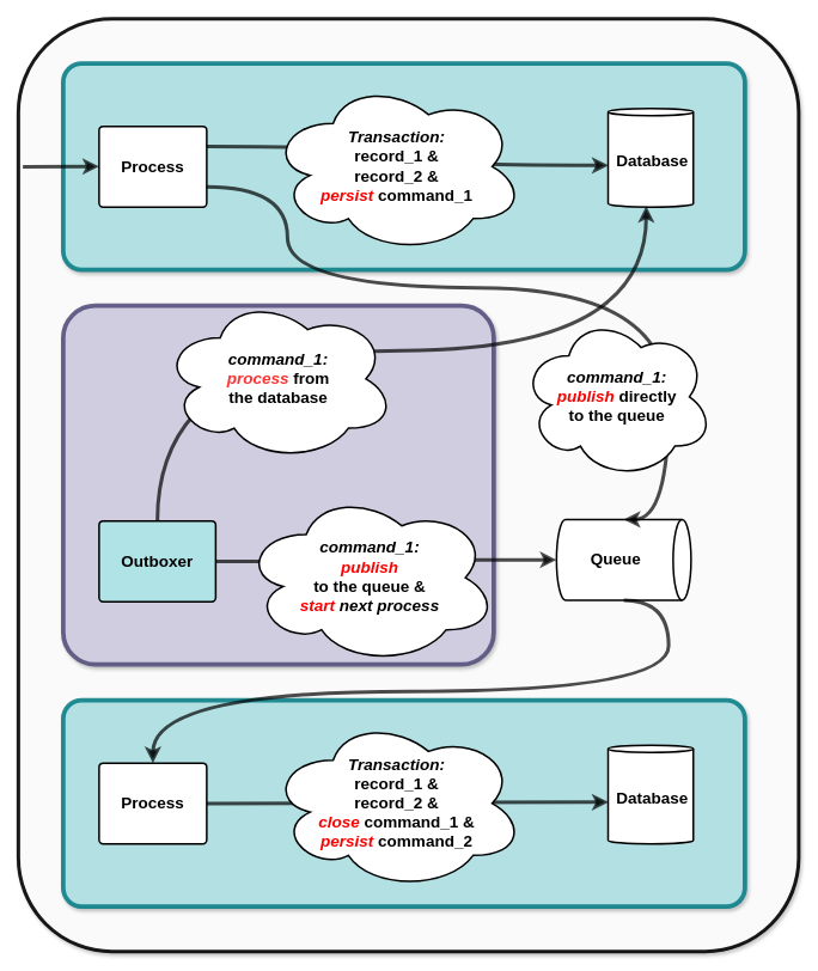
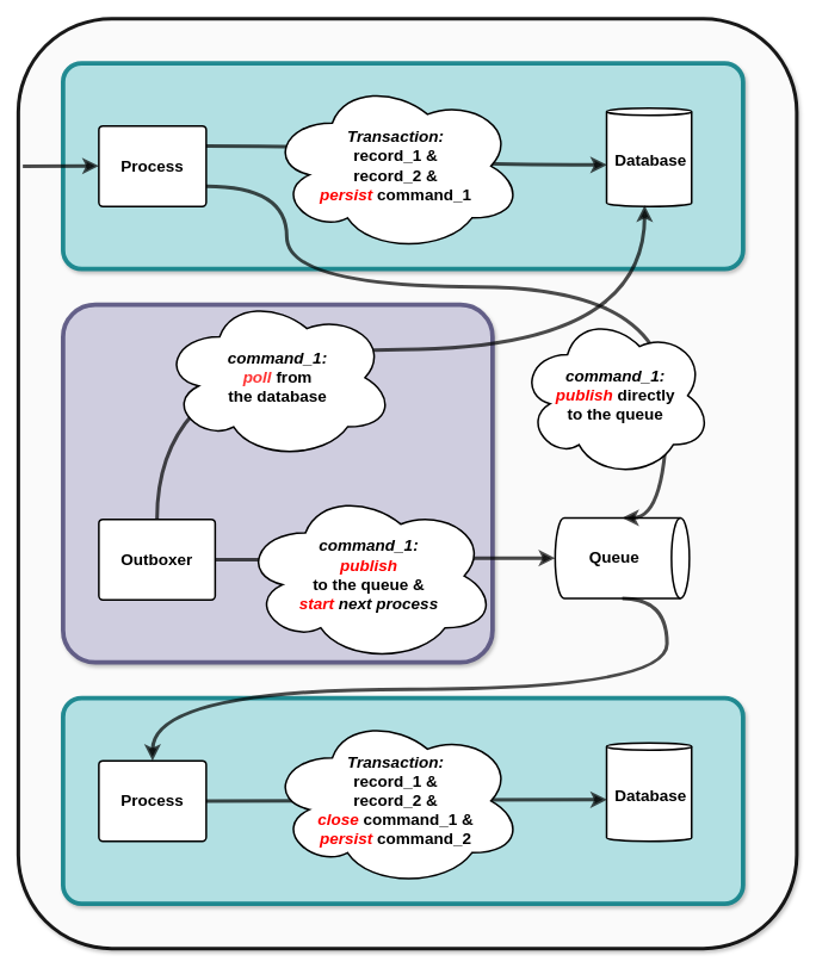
  <mxCell id="0" />
  <mxCell id="1" style="" parent="0" />
  <mxCell id="2" value="" style="rounded=1;whiteSpace=wrap;html=1;fontFamily=Helvetica;fontSize=11;fontColor=#000000;labelBackgroundColor=default;resizable=1;fillColor=#FFFFFF;opacity=90;strokeColor=#000000;strokeWidth=4;align=center;verticalAlign=middle;arcSize=12;movable=1;rotatable=1;deletable=1;editable=1;connectable=1;shadow=1;" parent="1" vertex="1"><mxGeometry x="20" y="20" width="870" height="1040" as="geometry" /></mxCell>
  <mxCell id="3" value="" style="group" parent="1" vertex="1" connectable="0"><mxGeometry x="25" y="20" width="845" height="310" as="geometry" /></mxCell>
  <mxCell id="4" value="" style="rounded=1;whiteSpace=wrap;html=1;shadow=1;opacity=90;fontSize=20;verticalAlign=top;fillColor=#b0e3e6;strokeColor=#0e8088;spacing=0;arcSize=9;strokeWidth=5;spacingTop=10;spacingLeft=10;spacingRight=10;" parent="3" vertex="1"><mxGeometry x="45" y="50" width="760" height="230" as="geometry" /></mxCell>
  <mxCell id="5" value="" style="group" parent="3" vertex="1" connectable="0"><mxGeometry x="5" y="10" width="840" height="310" as="geometry" /></mxCell>
  <mxCell id="6" value="Database" style="html=1;overflow=block;blockSpacing=1;whiteSpace=wrap;shape=cylinder3;size=4;anchorPointDirection=0;boundedLbl=1;fontSize=18;spacing=9;strokeColor=#000000;rounded=1;absoluteArcSize=1;arcSize=9;fillColor=#FFFFFF;strokeWidth=2;lucidId=YW3Kp418ABGM;fontColor=#000000;movable=1;resizable=1;rotatable=1;deletable=1;editable=1;locked=0;connectable=1;align=center;verticalAlign=middle;fontFamily=Helvetica;fontStyle=1;" parent="5" vertex="1"><mxGeometry x="647.5" y="90" width="95" height="110" as="geometry" /></mxCell>
  <mxCell id="7" value="Process" style="html=1;overflow=block;blockSpacing=1;whiteSpace=wrap;fontSize=18;spacing=9;rounded=1;absoluteArcSize=1;arcSize=9;strokeWidth=2;lucidId=YW3KcYp1MhGA;movable=1;resizable=1;rotatable=1;deletable=1;editable=1;locked=0;connectable=1;fillColor=#FFFFFF;fontColor=#000000;strokeColor=#000000;align=center;verticalAlign=middle;fontFamily=Helvetica;fontStyle=1;" parent="3" vertex="1"><mxGeometry x="85" y="120" width="120" height="90" as="geometry" /></mxCell>
  <mxCell id="8" value="" style="html=1;jettySize=18;whiteSpace=wrap;fontSize=11;strokeColor=#000000;strokeOpacity=100;strokeWidth=4;rounded=1;arcSize=12;edgeStyle=orthogonalEdgeStyle;startArrow=none;endArrow=classic;endFill=1;entryX=0.004;entryY=0.578;entryPerimeter=0;lucidId=YW3KZ0~PzFLt;movable=1;resizable=1;rotatable=1;deletable=1;editable=1;locked=0;connectable=1;entryDx=0;entryDy=0;opacity=70;align=center;verticalAlign=middle;fontFamily=Helvetica;fontColor=#000000;labelBackgroundColor=default;curved=1;exitX=1;exitY=0.25;exitDx=0;exitDy=0;" parent="3" source="7" target="6" edge="1"><mxGeometry width="100" height="100" relative="1" as="geometry"><mxPoint x="215" y="240" as="sourcePoint" /><mxPoint x="386.88" y="163.288" as="targetPoint" /></mxGeometry></mxCell>
  <mxCell id="9" value="&lt;i&gt;Transaction:&lt;/i&gt;&lt;br&gt;record_1 &amp;amp;&lt;br&gt;record_2 &amp;amp;&lt;br&gt;&lt;i&gt;&lt;font color=&quot;#ff0000&quot;&gt;persist&lt;/font&gt;&lt;/i&gt; command_1" style="html=1;overflow=block;blockSpacing=1;whiteSpace=wrap;ellipse;shape=cloud;fontSize=18;spacing=9;strokeColor=#000000;strokeOpacity=100;fillOpacity=100;rounded=1;absoluteArcSize=1;arcSize=9;fillColor=#FFFFFF;strokeWidth=2;lucidId=YW3KfiS4kU.2;movable=1;resizable=1;rotatable=1;deletable=1;editable=1;locked=0;connectable=1;align=center;verticalAlign=middle;fontFamily=Helvetica;fontColor=#000000;fontStyle=1;" parent="3" vertex="1"><mxGeometry x="275" y="68.38" width="283.75" height="193.24" as="geometry" /></mxCell>
  <mxCell id="10" value="" style="endArrow=classic;html=1;rounded=1;opacity=70;strokeColor=#000000;strokeWidth=4;align=center;verticalAlign=middle;arcSize=12;fontFamily=Helvetica;fontSize=11;fontColor=#000000;labelBackgroundColor=default;resizable=1;startArrow=none;endFill=1;curved=0;" parent="3" edge="1"><mxGeometry width="50" height="50" relative="1" as="geometry"><mxPoint y="165.12" as="sourcePoint" /><mxPoint x="85" y="164.73" as="targetPoint" /></mxGeometry></mxCell>
  <mxCell id="11" value="" style="group" parent="1" vertex="1" connectable="0"><mxGeometry x="25" y="730" width="845" height="310" as="geometry" /></mxCell>
  <mxCell id="12" value="" style="rounded=1;whiteSpace=wrap;html=1;shadow=1;opacity=90;fontSize=20;verticalAlign=top;fillColor=#b0e3e6;strokeColor=#0e8088;spacing=0;arcSize=9;strokeWidth=5;spacingTop=10;spacingLeft=10;spacingRight=10;" parent="11" vertex="1"><mxGeometry x="45" y="50" width="760" height="230" as="geometry" /></mxCell>
  <mxCell id="13" value="Process" style="html=1;overflow=block;blockSpacing=1;whiteSpace=wrap;fontSize=18;spacing=9;rounded=1;absoluteArcSize=1;arcSize=9;strokeWidth=2;lucidId=YW3KcYp1MhGA;movable=1;resizable=1;rotatable=1;deletable=1;editable=1;locked=0;connectable=1;fillColor=#FFFFFF;fontColor=#000000;strokeColor=#000000;align=center;verticalAlign=middle;fontFamily=Helvetica;fontStyle=1;" parent="11" vertex="1"><mxGeometry x="85" y="120" width="120" height="90" as="geometry" /></mxCell>
  <mxCell id="14" value="" style="html=1;jettySize=18;whiteSpace=wrap;fontSize=11;strokeColor=#000000;strokeOpacity=100;strokeWidth=4;rounded=1;arcSize=12;edgeStyle=orthogonalEdgeStyle;startArrow=none;endArrow=classic;endFill=1;entryX=0.004;entryY=0.578;entryPerimeter=0;lucidId=YW3KZ0~PzFLt;movable=1;resizable=1;rotatable=1;deletable=1;editable=1;locked=0;connectable=1;entryDx=0;entryDy=0;opacity=70;align=center;verticalAlign=middle;fontFamily=Helvetica;fontColor=#000000;labelBackgroundColor=default;curved=1;exitX=1;exitY=0.5;exitDx=0;exitDy=0;" parent="11" source="13" target="16" edge="1"><mxGeometry width="100" height="100" relative="1" as="geometry"><mxPoint x="215" y="240" as="sourcePoint" /><mxPoint x="386.88" y="163.288" as="targetPoint" /></mxGeometry></mxCell>
  <mxCell id="15" value="&lt;i&gt;Transaction:&lt;/i&gt;&lt;br&gt;record_1 &amp;amp;&lt;br&gt;record_2 &amp;amp;&lt;br&gt;&lt;i&gt;&lt;font color=&quot;#ff0000&quot;&gt;close &lt;/font&gt;&lt;/i&gt;command_1 &amp;amp;&lt;br&gt;&lt;i&gt;&lt;font color=&quot;#ff0000&quot;&gt;persist&lt;/font&gt;&lt;/i&gt; command_2" style="html=1;overflow=block;blockSpacing=1;whiteSpace=wrap;ellipse;shape=cloud;fontSize=18;spacing=9;strokeColor=#000000;strokeOpacity=100;fillOpacity=100;rounded=1;absoluteArcSize=1;arcSize=9;fillColor=#FFFFFF;strokeWidth=2;lucidId=YW3KfiS4kU.2;movable=1;resizable=1;rotatable=1;deletable=1;editable=1;locked=0;connectable=1;align=center;verticalAlign=middle;fontFamily=Helvetica;fontColor=#000000;fontStyle=1;" parent="11" vertex="1"><mxGeometry x="275" y="68.38" width="283.75" height="193.24" as="geometry" /></mxCell>
  <mxCell id="16" value="Database" style="html=1;overflow=block;blockSpacing=1;whiteSpace=wrap;shape=cylinder3;size=4;anchorPointDirection=0;boundedLbl=1;fontSize=18;spacing=9;strokeColor=#000000;rounded=1;absoluteArcSize=1;arcSize=9;fillColor=#FFFFFF;strokeWidth=2;lucidId=YW3Kp418ABGM;fontColor=#000000;movable=1;resizable=1;rotatable=1;deletable=1;editable=1;locked=0;connectable=1;align=center;verticalAlign=middle;fontFamily=Helvetica;fontStyle=1;" parent="11" vertex="1"><mxGeometry x="652.5" y="100" width="95" height="110" as="geometry" /></mxCell>
  <mxCell id="17" value="" style="rounded=1;whiteSpace=wrap;html=1;shadow=1;opacity=90;fontSize=20;verticalAlign=top;fillColor=#d0cee2;strokeColor=#56517e;spacing=0;arcSize=9;strokeWidth=5;spacingTop=10;spacingLeft=10;spacingRight=10;" parent="1" vertex="1"><mxGeometry x="70" y="340" width="480" height="400" as="geometry" /></mxCell>
- <mxCell id="18" value="Outboxer" style="html=1;overflow=block;blockSpacing=1;whiteSpace=wrap;fontSize=18;spacing=9;rounded=1;absoluteArcSize=1;arcSize=9;strokeWidth=2;lucidId=YW3KcYp1MhGA;movable=1;resizable=1;rotatable=1;deletable=1;editable=1;locked=0;connectable=1;fillColor=#b0e3e6;fontColor=#000000;strokeColor=#000000;align=center;verticalAlign=middle;fontFamily=Helvetica;fontStyle=1;" parent="1" vertex="1"><mxGeometry x="110" y="580" width="130" height="90" as="geometry" /></mxCell>
+ <mxCell id="18" value="Outboxer" style="html=1;overflow=block;blockSpacing=1;whiteSpace=wrap;fontSize=18;spacing=9;rounded=1;absoluteArcSize=1;arcSize=9;strokeWidth=2;lucidId=YW3KcYp1MhGA;movable=1;resizable=1;rotatable=1;deletable=1;editable=1;locked=0;connectable=1;fillColor=#FFFFFF;fontColor=#000000;strokeColor=#000000;align=center;verticalAlign=middle;fontFamily=Helvetica;fontStyle=1;" parent="1" vertex="1"><mxGeometry x="110" y="580" width="130" height="90" as="geometry" /></mxCell>
  <mxCell id="19" value="Queue" style="html=1;overflow=block;blockSpacing=1;whiteSpace=wrap;shape=cylinder3;direction=south;size=10;anchorPointDirection=0;boundedLbl=1;fontSize=18;spacing=9;strokeColor=#000000;rounded=1;absoluteArcSize=1;arcSize=9;fillColor=#FFFFFF;strokeWidth=2;lucidId=YW3Kj~0P2WnY;fontColor=#000000;movable=1;resizable=1;rotatable=1;deletable=1;editable=1;locked=0;connectable=1;align=center;verticalAlign=middle;fontFamily=Helvetica;fontStyle=1;" parent="1" vertex="1"><mxGeometry x="620" y="578.38" width="150" height="90" as="geometry" /></mxCell>
  <mxCell id="20" value="" style="html=1;jettySize=18;whiteSpace=wrap;fontSize=11;strokeColor=#000000;strokeOpacity=100;strokeWidth=4;rounded=1;arcSize=12;edgeStyle=orthogonalEdgeStyle;startArrow=none;endArrow=classic;endFill=1;lucidId=YW3KZ0~PzFLt;movable=1;resizable=1;rotatable=1;deletable=1;editable=1;locked=0;connectable=1;opacity=70;align=center;verticalAlign=middle;fontFamily=Helvetica;fontColor=#000000;labelBackgroundColor=default;curved=1;entryX=0;entryY=0.5;entryDx=0;entryDy=0;entryPerimeter=0;" parent="1" target="19" edge="1"><mxGeometry width="100" height="100" relative="1" as="geometry"><mxPoint x="240" y="625" as="sourcePoint" /><mxPoint x="480" y="985" as="targetPoint" /></mxGeometry></mxCell>
  <mxCell id="21" value="&lt;i&gt;command_1:&lt;/i&gt;&lt;br&gt;&lt;i&gt;&lt;font color=&quot;#ff0000&quot;&gt;publish&lt;/font&gt;&lt;/i&gt;&lt;br&gt;to the queue &amp;amp;&lt;br&gt;&lt;i&gt;&lt;font color=&quot;#ff0000&quot;&gt;start&amp;nbsp;&lt;/font&gt;next process&lt;/i&gt;" style="html=1;overflow=block;blockSpacing=1;whiteSpace=wrap;ellipse;shape=cloud;fontSize=18;spacing=9;strokeColor=#000000;strokeOpacity=100;fillOpacity=100;rounded=1;absoluteArcSize=1;arcSize=9;fillColor=#FFFFFF;strokeWidth=2;lucidId=YW3KfiS4kU.2;movable=1;resizable=1;rotatable=1;deletable=1;editable=1;locked=0;connectable=1;align=center;verticalAlign=middle;fontFamily=Helvetica;fontColor=#000000;fontStyle=1;" parent="1" vertex="1"><mxGeometry x="270" y="546.76" width="283.75" height="193.24" as="geometry" /></mxCell>
  <mxCell id="22" style="edgeStyle=orthogonalEdgeStyle;html=1;exitX=0.5;exitY=0;exitDx=0;exitDy=0;fontColor=#000000;strokeColor=#000000;strokeWidth=4;arcSize=12;startArrow=none;endFill=1;opacity=70;curved=1;" parent="1" source="18" edge="1"><mxGeometry relative="1" as="geometry"><mxPoint x="720" y="229" as="targetPoint" /><Array as="points"><mxPoint x="175" y="390" /><mxPoint x="720" y="390" /></Array></mxGeometry></mxCell>
- <mxCell id="23" value="&lt;i&gt;command_1:&lt;/i&gt;&lt;br&gt;&lt;i&gt;&lt;font color=&quot;#ff3333&quot;&gt;process&lt;/font&gt;&lt;/i&gt;&amp;nbsp;from &lt;br&gt;the database" style="html=1;overflow=block;blockSpacing=1;whiteSpace=wrap;ellipse;shape=cloud;fontSize=18;spacing=9;strokeColor=#000000;strokeOpacity=100;fillOpacity=100;rounded=1;absoluteArcSize=1;arcSize=9;fillColor=#FFFFFF;strokeWidth=2;lucidId=YW3KfiS4kU.2;movable=1;resizable=1;rotatable=1;deletable=1;editable=1;locked=0;connectable=1;align=center;verticalAlign=middle;fontFamily=Helvetica;fontColor=#000000;fontStyle=1;" parent="1" vertex="1"><mxGeometry x="180" y="330" width="260" height="183.24" as="geometry" /></mxCell>
+ <mxCell id="23" value="&lt;i&gt;command_1:&lt;/i&gt;&lt;br&gt;&lt;i&gt;&lt;font color=&quot;#ff3333&quot;&gt;poll&lt;/font&gt;&lt;/i&gt;&amp;nbsp;from &lt;br&gt;the database" style="html=1;overflow=block;blockSpacing=1;whiteSpace=wrap;ellipse;shape=cloud;fontSize=18;spacing=9;strokeColor=#000000;strokeOpacity=100;fillOpacity=100;rounded=1;absoluteArcSize=1;arcSize=9;fillColor=#FFFFFF;strokeWidth=2;lucidId=YW3KfiS4kU.2;movable=1;resizable=1;rotatable=1;deletable=1;editable=1;locked=0;connectable=1;align=center;verticalAlign=middle;fontFamily=Helvetica;fontColor=#000000;fontStyle=1;" parent="1" vertex="1"><mxGeometry x="180" y="330" width="260" height="183.24" as="geometry" /></mxCell>
  <mxCell id="24" style="edgeStyle=orthogonalEdgeStyle;curved=1;html=1;exitX=0.5;exitY=1;exitDx=0;exitDy=0;exitPerimeter=0;entryX=0.5;entryY=0;entryDx=0;entryDy=0;fontColor=#000000;strokeColor=#000000;strokeWidth=4;arcSize=12;startArrow=none;endFill=1;opacity=70;" parent="1" source="19" target="13" edge="1"><mxGeometry relative="1" as="geometry"><Array as="points"><mxPoint x="745" y="770" /><mxPoint x="170" y="770" /></Array></mxGeometry></mxCell>
  <mxCell id="25" style="edgeStyle=orthogonalEdgeStyle;html=1;exitX=1;exitY=0.75;exitDx=0;exitDy=0;entryX=0.5;entryY=0;entryDx=0;entryDy=0;strokeColor=#000000;fontColor=#000000;strokeWidth=4;arcSize=12;startArrow=none;endFill=1;opacity=70;curved=1;entryPerimeter=0;" parent="1" source="7" target="19" edge="1"><mxGeometry relative="1" as="geometry"><Array as="points"><mxPoint x="320" y="208" /><mxPoint x="320" y="320" /><mxPoint x="745" y="320" /></Array></mxGeometry></mxCell>
  <mxCell id="26" value="&lt;i&gt;command_1:&lt;/i&gt;&lt;br&gt;&lt;i&gt;&lt;font color=&quot;#ff0000&quot;&gt;publish&amp;nbsp;&lt;/font&gt;&lt;/i&gt;directly&lt;br&gt;to the queue" style="html=1;overflow=block;blockSpacing=1;whiteSpace=wrap;ellipse;shape=cloud;fontSize=18;spacing=9;strokeColor=#000000;strokeOpacity=100;fillOpacity=100;rounded=1;absoluteArcSize=1;arcSize=9;fillColor=#FFFFFF;strokeWidth=2;lucidId=YW3KfiS4kU.2;movable=1;resizable=1;rotatable=1;deletable=1;editable=1;locked=0;connectable=1;align=center;verticalAlign=middle;fontFamily=Helvetica;fontColor=#000000;fontStyle=1;" parent="1" vertex="1"><mxGeometry x="580" y="350" width="215" height="183.24" as="geometry" /></mxCell>
  <mxCell id="27" value="Untitled Layer" style="" parent="0" />
